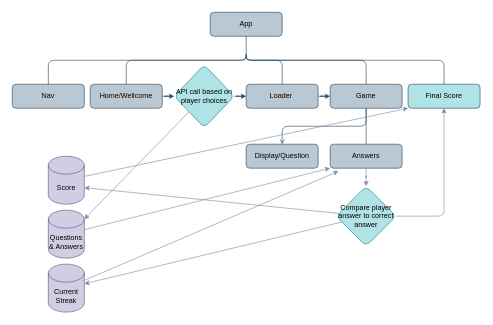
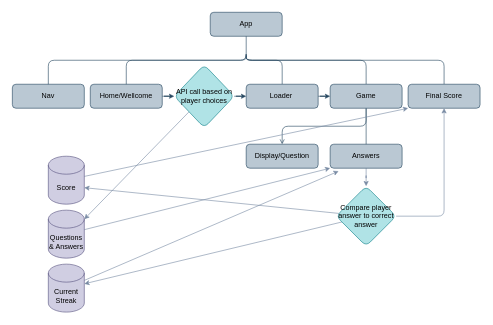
  <mxCell id="0" />
  <mxCell id="1" parent="0" />
  <mxCell id="2" value="" style="edgeStyle=orthogonalEdgeStyle;sketch=0;orthogonalLoop=1;jettySize=auto;html=1;labelBackgroundColor=none;fontColor=#46495D;strokeColor=#23445d;fillColor=#bac8d3;" edge="1" parent="1" source="3" target="13"><mxGeometry relative="1" as="geometry" /></mxCell>
  <mxCell id="3" value="Home/Wellcome&lt;br&gt;" style="whiteSpace=wrap;html=1;fontSize=12;glass=0;strokeWidth=1;shadow=0;fillColor=#bac8d3;strokeColor=#23445d;rounded=1;labelBackgroundColor=none;" parent="1" vertex="1"><mxGeometry x="150" y="140" width="120" height="40" as="geometry" /></mxCell>
  <mxCell id="4" value="" style="edgeStyle=orthogonalEdgeStyle;sketch=0;orthogonalLoop=1;jettySize=auto;html=1;labelBackgroundColor=default;fontColor=#46495D;strokeColor=#23445d;fillColor=#bac8d3;endArrow=none;endFill=0;" edge="1" parent="1" target="3"><mxGeometry relative="1" as="geometry"><mxPoint x="410" y="90" as="sourcePoint" /><Array as="points"><mxPoint x="410" y="100" /><mxPoint x="210" y="100" /></Array></mxGeometry></mxCell>
  <mxCell id="5" value="" style="edgeStyle=orthogonalEdgeStyle;sketch=0;orthogonalLoop=1;jettySize=auto;html=1;labelBackgroundColor=default;fontColor=#46495D;strokeColor=#23445d;fillColor=#bac8d3;endArrow=none;endFill=0;" edge="1" parent="1" target="15"><mxGeometry relative="1" as="geometry"><mxPoint x="410" y="90" as="sourcePoint" /><Array as="points"><mxPoint x="410" y="100" /><mxPoint x="470" y="100" /></Array></mxGeometry></mxCell>
  <mxCell id="6" value="" style="edgeStyle=orthogonalEdgeStyle;sketch=0;orthogonalLoop=1;jettySize=auto;html=1;labelBackgroundColor=default;fontColor=#46495D;strokeColor=#23445d;fillColor=#bac8d3;entryX=0.5;entryY=0;entryDx=0;entryDy=0;endArrow=none;endFill=0;" edge="1" parent="1" target="20"><mxGeometry relative="1" as="geometry"><mxPoint x="410" y="93" as="sourcePoint" /><Array as="points"><mxPoint x="410" y="100" /><mxPoint x="610" y="100" /></Array></mxGeometry></mxCell>
  <mxCell id="7" style="edgeStyle=orthogonalEdgeStyle;sketch=0;orthogonalLoop=1;jettySize=auto;html=1;labelBackgroundColor=default;fontColor=#46495D;endArrow=none;endFill=0;strokeColor=#23445d;fillColor=#bac8d3;" edge="1" parent="1" target="22"><mxGeometry relative="1" as="geometry"><mxPoint x="410" y="90" as="sourcePoint" /><Array as="points"><mxPoint x="410" y="100" /><mxPoint x="740" y="100" /></Array></mxGeometry></mxCell>
  <mxCell id="8" value="App" style="whiteSpace=wrap;html=1;fillColor=#bac8d3;strokeColor=#23445d;rounded=1;fontColor=default;" vertex="1" parent="1"><mxGeometry x="350" y="20" width="120" height="40" as="geometry" /></mxCell>
  <mxCell id="9" value="Nav" style="whiteSpace=wrap;html=1;fillColor=#bac8d3;strokeColor=#23445d;rounded=1;fontColor=default;labelBackgroundColor=none;" vertex="1" parent="1"><mxGeometry x="20" y="140" width="120" height="40" as="geometry" /></mxCell>
  <mxCell id="10" value="" style="edgeStyle=orthogonalEdgeStyle;sketch=0;orthogonalLoop=1;jettySize=auto;html=1;labelBackgroundColor=default;fontColor=#46495D;strokeColor=#23445d;fillColor=#bac8d3;entryX=0.5;entryY=0;entryDx=0;entryDy=0;exitX=0.5;exitY=1;exitDx=0;exitDy=0;endArrow=none;endFill=0;" edge="1" parent="1" source="8" target="9"><mxGeometry relative="1" as="geometry"><mxPoint x="410" y="90" as="sourcePoint" /><mxPoint x="480" y="140" as="targetPoint" /><Array as="points"><mxPoint x="410" y="100" /><mxPoint x="80" y="100" /></Array></mxGeometry></mxCell>
  <mxCell id="11" value="" style="edgeStyle=orthogonalEdgeStyle;sketch=0;orthogonalLoop=1;jettySize=auto;html=1;labelBackgroundColor=none;fontColor=#46495D;strokeColor=#23445d;fillColor=#bac8d3;" edge="1" parent="1" source="13" target="15"><mxGeometry relative="1" as="geometry" /></mxCell>
  <mxCell id="12" style="edgeStyle=none;rounded=0;sketch=0;orthogonalLoop=1;jettySize=auto;html=1;entryX=1;entryY=0;entryDx=0;entryDy=15;entryPerimeter=0;labelBackgroundColor=none;fontColor=default;endArrow=classic;endFill=1;strokeColor=#788AA3;fillColor=#B2C9AB;" edge="1" parent="1" source="13" target="30"><mxGeometry relative="1" as="geometry" /></mxCell>
  <mxCell id="13" value="API call based on player choices" style="rhombus;whiteSpace=wrap;html=1;sketch=0;strokeColor=#0e8088;fillColor=#b0e3e6;rounded=1;fontColor=default;labelBackgroundColor=none;" vertex="1" parent="1"><mxGeometry x="290" y="107.5" width="100" height="105" as="geometry" /></mxCell>
  <mxCell id="14" value="" style="edgeStyle=orthogonalEdgeStyle;sketch=0;orthogonalLoop=1;jettySize=auto;html=1;labelBackgroundColor=none;fontColor=#46495D;strokeColor=#23445d;fillColor=#bac8d3;" edge="1" parent="1" source="15" target="20"><mxGeometry relative="1" as="geometry" /></mxCell>
  <mxCell id="15" value="Loader&amp;nbsp;" style="whiteSpace=wrap;html=1;sketch=0;strokeColor=#23445d;fillColor=#bac8d3;rounded=1;fontColor=default;labelBackgroundColor=none;" vertex="1" parent="1"><mxGeometry x="410" y="140" width="120" height="40" as="geometry" /></mxCell>
  <mxCell id="16" value="" style="edgeStyle=orthogonalEdgeStyle;rounded=1;sketch=0;orthogonalLoop=1;jettySize=auto;html=1;labelBackgroundColor=none;fontColor=#46495D;endArrow=classic;endFill=1;strokeColor=#788AA3;fillColor=#B2C9AB;" edge="1" parent="1" source="17" target="26"><mxGeometry relative="1" as="geometry" /></mxCell>
  <mxCell id="17" value="Answers" style="whiteSpace=wrap;html=1;sketch=0;strokeColor=#23445d;fillColor=#bac8d3;rounded=1;fontColor=default;labelBackgroundColor=none;" vertex="1" parent="1"><mxGeometry x="550" y="240" width="120" height="40" as="geometry" /></mxCell>
  <mxCell id="18" value="" style="edgeStyle=orthogonalEdgeStyle;sketch=0;orthogonalLoop=1;jettySize=auto;html=1;labelBackgroundColor=none;fontColor=#46495D;endArrow=none;endFill=0;strokeColor=#23445d;fillColor=#bac8d3;" edge="1" parent="1" source="20" target="17"><mxGeometry relative="1" as="geometry" /></mxCell>
  <mxCell id="19" style="edgeStyle=orthogonalEdgeStyle;sketch=0;orthogonalLoop=1;jettySize=auto;html=1;entryX=0.5;entryY=0;entryDx=0;entryDy=0;labelBackgroundColor=none;fontColor=#46495D;endArrow=open;endFill=0;strokeColor=#23445d;fillColor=#bac8d3;" edge="1" parent="1" source="20" target="21"><mxGeometry relative="1" as="geometry"><Array as="points"><mxPoint x="610" y="210" /><mxPoint x="470" y="210" /></Array></mxGeometry></mxCell>
  <mxCell id="20" value="Game" style="whiteSpace=wrap;html=1;sketch=0;strokeColor=#23445d;fillColor=#bac8d3;rounded=1;fontColor=default;labelBackgroundColor=none;" vertex="1" parent="1"><mxGeometry x="550" y="140" width="120" height="40" as="geometry" /></mxCell>
  <mxCell id="21" value="Display/Question" style="whiteSpace=wrap;html=1;sketch=0;strokeColor=#23445d;fillColor=#bac8d3;rounded=1;fontColor=default;labelBackgroundColor=none;" vertex="1" parent="1"><mxGeometry x="410" y="240" width="120" height="40" as="geometry" /></mxCell>
- <mxCell id="22" value="Final Score" style="whiteSpace=wrap;html=1;sketch=0;strokeColor=#23445d;fillColor=#b0e3e6;rounded=1;fontColor=default;labelBackgroundColor=none;" vertex="1" parent="1"><mxGeometry x="680" y="140" width="120" height="40" as="geometry" /></mxCell>
+ <mxCell id="22" value="Final Score" style="whiteSpace=wrap;html=1;sketch=0;strokeColor=#23445d;fillColor=#bac8d3;rounded=1;fontColor=default;labelBackgroundColor=none;" vertex="1" parent="1"><mxGeometry x="680" y="140" width="120" height="40" as="geometry" /></mxCell>
  <mxCell id="23" style="edgeStyle=orthogonalEdgeStyle;rounded=1;sketch=0;orthogonalLoop=1;jettySize=auto;html=1;entryX=0.5;entryY=1;entryDx=0;entryDy=0;labelBackgroundColor=default;fontColor=#46495D;endArrow=classic;endFill=1;strokeColor=#788AA3;fillColor=#B2C9AB;" edge="1" parent="1" source="26" target="22"><mxGeometry relative="1" as="geometry" /></mxCell>
  <mxCell id="24" style="edgeStyle=none;rounded=0;sketch=0;orthogonalLoop=1;jettySize=auto;html=1;entryX=1;entryY=0;entryDx=0;entryDy=52.5;entryPerimeter=0;labelBackgroundColor=none;fontColor=default;endArrow=classic;endFill=1;strokeColor=#788AA3;fillColor=#B2C9AB;" edge="1" parent="1" source="26" target="28"><mxGeometry relative="1" as="geometry" /></mxCell>
  <mxCell id="25" style="edgeStyle=none;rounded=0;sketch=0;orthogonalLoop=1;jettySize=auto;html=1;labelBackgroundColor=none;fontColor=default;endArrow=classic;endFill=1;strokeColor=#788AA3;fillColor=#B2C9AB;" edge="1" parent="1" source="26" target="32"><mxGeometry relative="1" as="geometry" /></mxCell>
  <mxCell id="26" value="Compare player answer to correct answer" style="rhombus;whiteSpace=wrap;html=1;rounded=1;sketch=0;strokeColor=#0e8088;fillColor=#b0e3e6;fontColor=default;labelBackgroundColor=none;" vertex="1" parent="1"><mxGeometry x="560" y="310" width="100" height="100" as="geometry" /></mxCell>
  <mxCell id="27" style="edgeStyle=none;rounded=0;sketch=0;orthogonalLoop=1;jettySize=auto;html=1;entryX=0;entryY=1;entryDx=0;entryDy=0;labelBackgroundColor=default;fontColor=default;endArrow=classic;endFill=1;strokeColor=#788AA3;fillColor=#B2C9AB;" edge="1" parent="1" source="28" target="22"><mxGeometry relative="1" as="geometry" /></mxCell>
  <mxCell id="28" value="Score" style="shape=cylinder3;whiteSpace=wrap;html=1;boundedLbl=1;backgroundOutline=1;size=15;rounded=1;sketch=0;strokeColor=#56517e;fillColor=#d0cee2;fontColor=default;" vertex="1" parent="1"><mxGeometry x="80" y="260" width="60" height="80" as="geometry" /></mxCell>
  <mxCell id="29" style="edgeStyle=none;rounded=0;sketch=0;orthogonalLoop=1;jettySize=auto;html=1;entryX=0;entryY=1;entryDx=0;entryDy=0;labelBackgroundColor=default;fontColor=default;endArrow=classic;endFill=1;strokeColor=#788AA3;fillColor=#B2C9AB;" edge="1" parent="1" source="30" target="17"><mxGeometry relative="1" as="geometry" /></mxCell>
  <mxCell id="30" value="Questions &amp;amp; Answers" style="shape=cylinder3;whiteSpace=wrap;html=1;boundedLbl=1;backgroundOutline=1;size=15;rounded=1;sketch=0;strokeColor=#56517e;fillColor=#d0cee2;fontColor=default;" vertex="1" parent="1"><mxGeometry x="80" y="350" width="60" height="80" as="geometry" /></mxCell>
  <mxCell id="31" style="edgeStyle=none;rounded=0;sketch=0;orthogonalLoop=1;jettySize=auto;html=1;entryX=0.117;entryY=1.125;entryDx=0;entryDy=0;entryPerimeter=0;labelBackgroundColor=default;fontColor=default;endArrow=classic;endFill=1;strokeColor=#788AA3;fillColor=#B2C9AB;" edge="1" parent="1" source="32" target="17"><mxGeometry relative="1" as="geometry" /></mxCell>
  <mxCell id="32" value="Current Streak&lt;br&gt;" style="shape=cylinder3;whiteSpace=wrap;html=1;boundedLbl=1;backgroundOutline=1;size=15;rounded=1;sketch=0;strokeColor=#56517e;fillColor=#d0cee2;fontColor=default;" vertex="1" parent="1"><mxGeometry x="80" y="440" width="60" height="80" as="geometry" /></mxCell>
